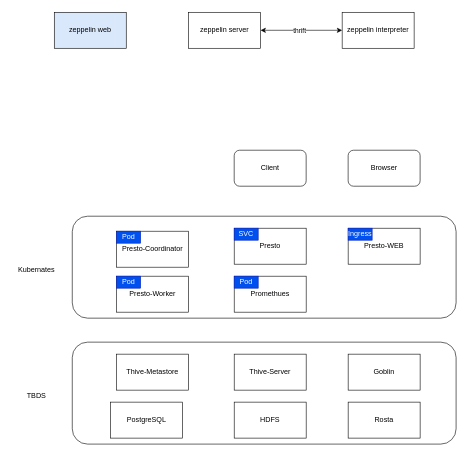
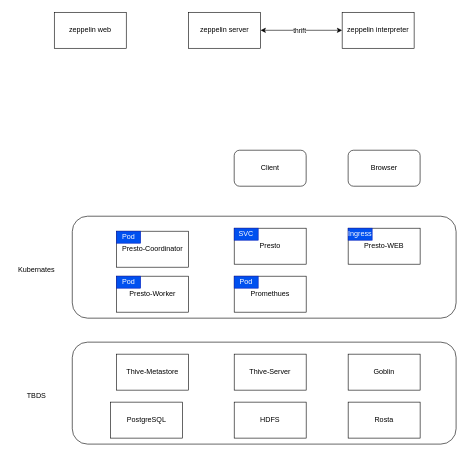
  <mxCell id="0" />
  <mxCell id="1" parent="0" />
  <mxCell id="2" value="zeppelin server" style="rounded=0;whiteSpace=wrap;html=1;" parent="1" vertex="1"><mxGeometry x="314" y="20" width="120" height="60" as="geometry" /></mxCell>
  <mxCell id="3" value="zeppelin interpreter" style="rounded=0;whiteSpace=wrap;html=1;" parent="1" vertex="1"><mxGeometry x="570" y="20" width="120" height="60" as="geometry" /></mxCell>
  <mxCell id="4" value="" style="endArrow=classic;startArrow=classic;html=1;rounded=0;entryX=0;entryY=0.5;entryDx=0;entryDy=0;exitX=1;exitY=0.5;exitDx=0;exitDy=0;" parent="1" source="2" target="3" edge="1"><mxGeometry width="50" height="50" relative="1" as="geometry"><mxPoint x="410" y="460" as="sourcePoint" /><mxPoint x="460" y="410" as="targetPoint" /><Array as="points"><mxPoint x="510" y="50" /></Array></mxGeometry></mxCell>
  <mxCell id="5" value="thrift" style="edgeLabel;html=1;align=center;verticalAlign=middle;resizable=0;points=[];" parent="4" vertex="1" connectable="0"><mxGeometry x="-0.059" relative="1" as="geometry"><mxPoint as="offset" /></mxGeometry></mxCell>
- <mxCell id="6" value="zeppelin web" style="rounded=0;whiteSpace=wrap;html=1;fillColor=#dae8fc;" parent="1" vertex="1"><mxGeometry x="90" y="20" width="120" height="60" as="geometry" /></mxCell>
+ <mxCell id="6" value="zeppelin web" style="rounded=0;whiteSpace=wrap;html=1;" parent="1" vertex="1"><mxGeometry x="90" y="20" width="120" height="60" as="geometry" /></mxCell>
  <mxCell id="7" value="" style="rounded=1;whiteSpace=wrap;html=1;fillColor=none;" vertex="1" parent="1"><mxGeometry x="120" y="360" width="640" height="170" as="geometry" /></mxCell>
  <mxCell id="8" value="" style="rounded=1;whiteSpace=wrap;html=1;fillColor=none;" vertex="1" parent="1"><mxGeometry x="120" y="570" width="640" height="170" as="geometry" /></mxCell>
  <mxCell id="9" value="" style="group" vertex="1" connectable="0" parent="1"><mxGeometry x="194" y="385" width="120" height="60" as="geometry" /></mxCell>
  <mxCell id="10" value="Presto-Coordinator" style="rounded=0;whiteSpace=wrap;html=1;fillColor=none;" vertex="1" parent="9"><mxGeometry width="120" height="60" as="geometry" /></mxCell>
  <mxCell id="11" value="Pod" style="rounded=0;whiteSpace=wrap;html=1;fillColor=#0050ef;strokeColor=#001DBC;fontColor=#ffffff;" vertex="1" parent="9"><mxGeometry width="40" height="20" as="geometry" /></mxCell>
  <mxCell id="12" value="" style="group" vertex="1" connectable="0" parent="1"><mxGeometry x="194" y="460" width="120" height="60" as="geometry" /></mxCell>
  <mxCell id="13" value="Presto-Worker" style="rounded=0;whiteSpace=wrap;html=1;fillColor=none;" vertex="1" parent="12"><mxGeometry width="120" height="60" as="geometry" /></mxCell>
  <mxCell id="14" value="Pod" style="rounded=0;whiteSpace=wrap;html=1;fillColor=#0050ef;strokeColor=#001DBC;fontColor=#ffffff;" vertex="1" parent="12"><mxGeometry width="40" height="20" as="geometry" /></mxCell>
  <mxCell id="15" value="" style="group" vertex="1" connectable="0" parent="1"><mxGeometry x="390" y="460" width="120" height="60" as="geometry" /></mxCell>
  <mxCell id="16" value="Promethues" style="rounded=0;whiteSpace=wrap;html=1;fillColor=none;" vertex="1" parent="15"><mxGeometry width="120" height="60" as="geometry" /></mxCell>
  <mxCell id="17" value="Pod" style="rounded=0;whiteSpace=wrap;html=1;fillColor=#0050ef;strokeColor=#001DBC;fontColor=#ffffff;" vertex="1" parent="15"><mxGeometry width="40" height="20" as="geometry" /></mxCell>
  <mxCell id="18" value="" style="group" vertex="1" connectable="0" parent="1"><mxGeometry x="390" y="380" width="120" height="60" as="geometry" /></mxCell>
  <mxCell id="19" value="Presto" style="rounded=0;whiteSpace=wrap;html=1;fillColor=none;" vertex="1" parent="18"><mxGeometry width="120" height="60" as="geometry" /></mxCell>
  <mxCell id="20" value="SVC" style="rounded=0;whiteSpace=wrap;html=1;fillColor=#0050ef;strokeColor=#001DBC;fontColor=#ffffff;" vertex="1" parent="18"><mxGeometry width="40" height="20" as="geometry" /></mxCell>
  <mxCell id="21" value="Kubernates" style="text;html=1;align=center;verticalAlign=middle;resizable=0;points=[];autosize=1;strokeColor=none;fillColor=none;" vertex="1" parent="1"><mxGeometry y="440" width="80" height="20" as="geometry" x="20" /></mxCell>
  <mxCell id="22" value="HDFS" style="rounded=0;whiteSpace=wrap;html=1;fillColor=none;" vertex="1" parent="1"><mxGeometry x="390" y="670" width="120" height="60" as="geometry" /></mxCell>
  <mxCell id="23" value="Thive-Server" style="rounded=0;whiteSpace=wrap;html=1;fillColor=none;" vertex="1" parent="1"><mxGeometry x="390" y="590" width="120" height="60" as="geometry" /></mxCell>
  <mxCell id="24" value="PostgreSQL" style="rounded=0;whiteSpace=wrap;html=1;fillColor=none;" vertex="1" parent="1"><mxGeometry x="184" y="670" width="120" height="60" as="geometry" /></mxCell>
  <mxCell id="25" value="Thive-Metastore" style="rounded=0;whiteSpace=wrap;html=1;fillColor=none;" vertex="1" parent="1"><mxGeometry x="194" y="590" width="120" height="60" as="geometry" /></mxCell>
  <mxCell id="26" value="TBDS" style="text;html=1;align=center;verticalAlign=middle;resizable=0;points=[];autosize=1;strokeColor=none;fillColor=none;" vertex="1" parent="1"><mxGeometry x="35" y="650" width="50" height="20" as="geometry" /></mxCell>
  <mxCell id="27" value="Goblin" style="rounded=0;whiteSpace=wrap;html=1;fillColor=none;" vertex="1" parent="1"><mxGeometry x="580" y="590" width="120" height="60" as="geometry" /></mxCell>
  <mxCell id="28" value="Rosta" style="rounded=0;whiteSpace=wrap;html=1;fillColor=none;" vertex="1" parent="1"><mxGeometry x="580" y="670" width="120" height="60" as="geometry" /></mxCell>
  <mxCell id="29" value="" style="group" vertex="1" connectable="0" parent="1"><mxGeometry x="580" y="380" width="120" height="60" as="geometry" /></mxCell>
  <mxCell id="30" value="Presto-WEB" style="rounded=0;whiteSpace=wrap;html=1;fillColor=none;" vertex="1" parent="29"><mxGeometry width="120" height="60" as="geometry" /></mxCell>
  <mxCell id="31" value="Ingress" style="rounded=0;whiteSpace=wrap;html=1;fillColor=#0050ef;strokeColor=#001DBC;fontColor=#ffffff;" vertex="1" parent="29"><mxGeometry width="40" height="20" as="geometry" /></mxCell>
  <mxCell id="32" value="Client" style="rounded=1;whiteSpace=wrap;html=1;fillColor=none;" vertex="1" parent="1"><mxGeometry x="390" y="250" width="120" height="60" as="geometry" /></mxCell>
  <mxCell id="33" value="Browser" style="rounded=1;whiteSpace=wrap;html=1;fillColor=none;" vertex="1" parent="1"><mxGeometry x="580" y="250" width="120" height="60" as="geometry" /></mxCell>
